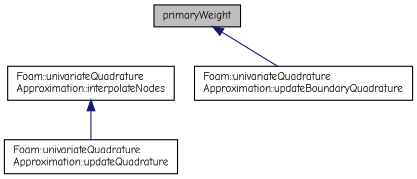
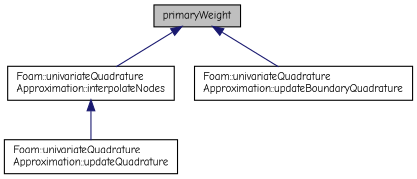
  digraph {
    fontname="Comic Neue"
    rankdir=TB
    node [color=black fontname="Comic Neue" fontsize=10 shape=record]
    edge [color=midnightblue dir=back fontname="Comic Neue" fontsize=10 labelfontname=Helvetica labelfontsize=10 style=solid]
    n1 [fillcolor=grey75 fontcolor=black height=0.2 label=primaryWeight style=filled width=0.4]
    n2 [height=0.2 label="Foam::univariateQuadrature\lApproximation::interpolateNodes" width=0.4]
    n3 [height=0.2 label="Foam::univariateQuadrature\lApproximation::updateBoundaryQuadrature" width=0.4]
    n4 [height=0.2 label="Foam::univariateQuadrature\lApproximation::updateQuadrature" width=0.4]
+   n1 -> n2
    n1 -> n3
    n2 -> n4
  }
